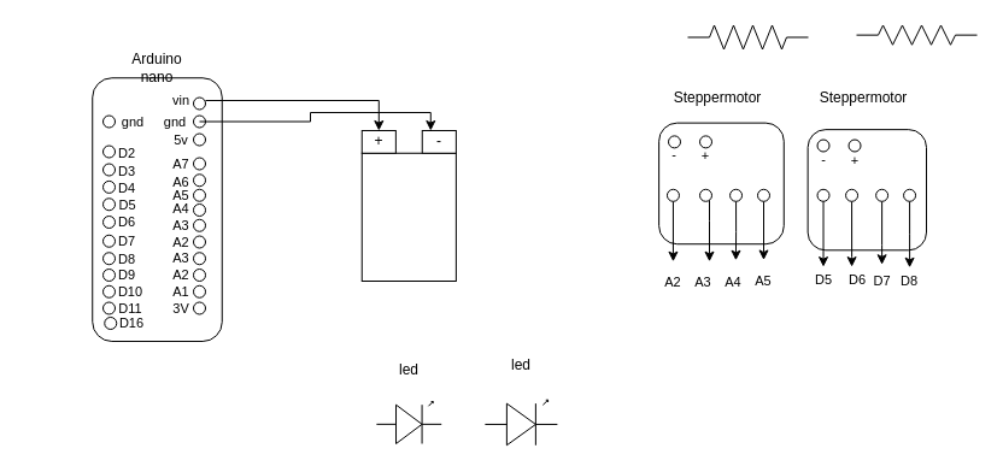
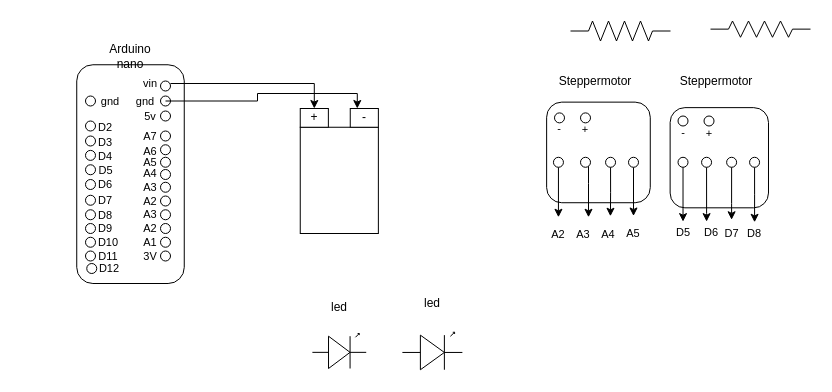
  <mxCell id="0" />
  <mxCell id="1" parent="0" />
  <mxCell id="2" value="" style="verticalLabelPosition=bottom;shadow=0;dashed=0;align=center;html=1;verticalAlign=top;shape=mxgraph.electrical.opto_electronics.led_1;pointerEvents=1;" parent="1" vertex="1"><mxGeometry x="311.88" y="333" width="53.85" height="35" as="geometry" /></mxCell>
  <mxCell id="3" value="" style="verticalLabelPosition=bottom;shadow=0;dashed=0;align=center;html=1;verticalAlign=top;shape=mxgraph.electrical.opto_electronics.led_1;pointerEvents=1;" parent="1" vertex="1"><mxGeometry x="401.88" y="331.75" width="60" height="37.5" as="geometry" /></mxCell>
  <mxCell id="4" value="" style="pointerEvents=1;verticalLabelPosition=bottom;shadow=0;dashed=0;align=center;html=1;verticalAlign=top;shape=mxgraph.electrical.resistors.resistor_2;" parent="1" vertex="1"><mxGeometry x="570" y="20.5" width="100" height="20" as="geometry" /></mxCell>
  <mxCell id="5" value="" style="pointerEvents=1;verticalLabelPosition=bottom;shadow=0;dashed=0;align=center;html=1;verticalAlign=top;shape=mxgraph.electrical.resistors.resistor_2;" parent="1" vertex="1"><mxGeometry x="710" y="20.5" width="100" height="16.25" as="geometry" /></mxCell>
  <mxCell id="6" value="" style="rounded=1;whiteSpace=wrap;html=1;rotation=-90;" parent="1" vertex="1"><mxGeometry x="20.63" y="119.88" width="218.75" height="107.5" as="geometry" /></mxCell>
  <mxCell id="7" value="" style="rounded=1;whiteSpace=wrap;html=1;rotation=-90;" parent="1" vertex="1"><mxGeometry x="547.65" y="100.11" width="100.6" height="103.64" as="geometry" /></mxCell>
  <mxCell id="8" value="" style="ellipse;whiteSpace=wrap;html=1;" parent="1" vertex="1"><mxGeometry x="160" y="80.5" width="10" height="10" as="geometry" /></mxCell>
  <mxCell id="9" value="" style="ellipse;whiteSpace=wrap;html=1;" parent="1" vertex="1"><mxGeometry x="160" y="95.5" width="10" height="10" as="geometry" /></mxCell>
  <mxCell id="10" value="" style="ellipse;whiteSpace=wrap;html=1;" parent="1" vertex="1"><mxGeometry x="160" y="110.5" width="10" height="10" as="geometry" /></mxCell>
  <mxCell id="11" value="" style="edgeStyle=orthogonalEdgeStyle;rounded=0;orthogonalLoop=1;jettySize=auto;html=1;entryX=0.5;entryY=0;entryDx=0;entryDy=0;" edge="1" parent="1" source="12" target="91"><mxGeometry relative="1" as="geometry"><mxPoint x="327.87" y="70.514" as="targetPoint" /></mxGeometry></mxCell>
  <mxCell id="12" value="&lt;font style=&quot;font-size: 11px&quot;&gt;vin&lt;/font&gt;" style="text;html=1;strokeColor=none;fillColor=none;align=center;verticalAlign=middle;whiteSpace=wrap;rounded=0;" parent="1" vertex="1"><mxGeometry x="130" y="73" width="40" height="20" as="geometry" /></mxCell>
  <mxCell id="13" value="" style="edgeStyle=orthogonalEdgeStyle;rounded=0;orthogonalLoop=1;jettySize=auto;html=1;entryX=0.25;entryY=0;entryDx=0;entryDy=0;" edge="1" parent="1" source="14" target="92"><mxGeometry relative="1" as="geometry"><mxPoint x="280" y="84.25" as="targetPoint" /><Array as="points"><mxPoint x="257" y="101" /><mxPoint x="257" y="93" /><mxPoint x="357" y="93" /></Array></mxGeometry></mxCell>
  <mxCell id="14" value="gnd" style="text;html=1;strokeColor=none;fillColor=none;align=center;verticalAlign=middle;whiteSpace=wrap;rounded=0;fontSize=11;" parent="1" vertex="1"><mxGeometry x="125" y="90.5" width="40" height="20" as="geometry" /></mxCell>
  <mxCell id="15" value="5v" style="text;html=1;strokeColor=none;fillColor=none;align=center;verticalAlign=middle;whiteSpace=wrap;rounded=0;fontSize=11;" parent="1" vertex="1"><mxGeometry x="130" y="105.5" width="40" height="20" as="geometry" /></mxCell>
  <mxCell id="16" value="Arduino nano" style="text;html=1;strokeColor=none;fillColor=none;align=center;verticalAlign=middle;whiteSpace=wrap;rounded=0;" parent="1" vertex="1"><mxGeometry x="110" y="45.5" width="40" height="20" as="geometry" /></mxCell>
  <mxCell id="17" value="Steppermotor" style="text;html=1;strokeColor=none;fillColor=none;align=center;verticalAlign=middle;whiteSpace=wrap;rounded=0;" parent="1" vertex="1"><mxGeometry x="575.05" y="70.5" width="40" height="20" as="geometry" /></mxCell>
  <mxCell id="18" value="Steppermotor" style="text;html=1;strokeColor=none;fillColor=none;align=center;verticalAlign=middle;whiteSpace=wrap;rounded=0;" parent="1" vertex="1"><mxGeometry x="696.12" y="70.5" width="40" height="20" as="geometry" /></mxCell>
  <mxCell id="19" value="led" style="text;html=1;strokeColor=none;fillColor=none;align=center;verticalAlign=middle;whiteSpace=wrap;rounded=0;" parent="1" vertex="1"><mxGeometry x="318.81" y="296.75" width="40" height="20" as="geometry" /></mxCell>
  <mxCell id="20" value="led" style="text;html=1;strokeColor=none;fillColor=none;align=center;verticalAlign=middle;whiteSpace=wrap;rounded=0;" parent="1" vertex="1"><mxGeometry x="411.88" y="293" width="40" height="20" as="geometry" /></mxCell>
  <mxCell id="21" value="" style="ellipse;whiteSpace=wrap;html=1;" parent="1" vertex="1"><mxGeometry x="160" y="130.5" width="10" height="10" as="geometry" /></mxCell>
  <mxCell id="22" value="" style="ellipse;whiteSpace=wrap;html=1;" parent="1" vertex="1"><mxGeometry x="160" y="144.25" width="10" height="10" as="geometry" /></mxCell>
  <mxCell id="23" value="" style="ellipse;whiteSpace=wrap;html=1;" parent="1" vertex="1"><mxGeometry x="160" y="156.75" width="10" height="10" as="geometry" /></mxCell>
  <mxCell id="24" value="" style="ellipse;whiteSpace=wrap;html=1;spacingTop=-8;" parent="1" vertex="1"><mxGeometry x="160" y="169" width="10" height="10" as="geometry" /></mxCell>
  <mxCell id="25" value="A7" style="text;html=1;strokeColor=none;fillColor=none;align=center;verticalAlign=middle;whiteSpace=wrap;rounded=0;fontSize=11;" parent="1" vertex="1"><mxGeometry x="130" y="125.5" width="40" height="20" as="geometry" /></mxCell>
  <mxCell id="26" value="&lt;br&gt;A6" style="text;html=1;strokeColor=none;fillColor=none;align=center;verticalAlign=middle;whiteSpace=wrap;rounded=0;fontSize=11;" parent="1" vertex="1"><mxGeometry x="130" y="133" width="40" height="21.25" as="geometry" /></mxCell>
  <mxCell id="27" value="&lt;br&gt;A5" style="text;html=1;strokeColor=none;fillColor=none;align=center;verticalAlign=middle;whiteSpace=wrap;rounded=0;fontSize=11;" parent="1" vertex="1"><mxGeometry x="130" y="145.5" width="40" height="18.75" as="geometry" /></mxCell>
  <mxCell id="28" value="&lt;br&gt;A4" style="text;html=1;strokeColor=none;fillColor=none;align=center;verticalAlign=middle;whiteSpace=wrap;rounded=0;fontSize=11;spacing=3;" parent="1" vertex="1"><mxGeometry x="135" y="164.25" width="30" height="3.75" as="geometry" /></mxCell>
  <mxCell id="29" value="" style="ellipse;whiteSpace=wrap;html=1;spacingTop=-8;" parent="1" vertex="1"><mxGeometry x="160" y="181.75" width="10" height="10" as="geometry" /></mxCell>
  <mxCell id="30" value="&lt;br&gt;A3" style="text;html=1;strokeColor=none;fillColor=none;align=center;verticalAlign=middle;whiteSpace=wrap;rounded=0;fontSize=11;spacing=3;" parent="1" vertex="1"><mxGeometry x="135" y="178" width="30" height="3.75" as="geometry" /></mxCell>
  <mxCell id="31" value="" style="ellipse;whiteSpace=wrap;html=1;spacingTop=-8;" parent="1" vertex="1"><mxGeometry x="160" y="195.5" width="10" height="10" as="geometry" /></mxCell>
  <mxCell id="32" value="&lt;br&gt;A2" style="text;html=1;strokeColor=none;fillColor=none;align=center;verticalAlign=middle;whiteSpace=wrap;rounded=0;fontSize=11;spacing=3;" parent="1" vertex="1"><mxGeometry x="135" y="191.75" width="30" height="3.75" as="geometry" /></mxCell>
  <mxCell id="33" value="" style="ellipse;whiteSpace=wrap;html=1;" parent="1" vertex="1"><mxGeometry x="85" y="95.5" width="10" height="10" as="geometry" /></mxCell>
  <mxCell id="34" value="gnd" style="text;html=1;strokeColor=none;fillColor=none;align=center;verticalAlign=middle;whiteSpace=wrap;rounded=0;fontSize=11;" parent="1" vertex="1"><mxGeometry x="90" y="90.5" width="40" height="20" as="geometry" /></mxCell>
  <mxCell id="35" value="" style="ellipse;whiteSpace=wrap;html=1;" parent="1" vertex="1"><mxGeometry x="85" y="120.5" width="10" height="10" as="geometry" /></mxCell>
  <mxCell id="36" value="" style="ellipse;whiteSpace=wrap;html=1;" parent="1" vertex="1"><mxGeometry x="85" y="135.5" width="10" height="10" as="geometry" /></mxCell>
  <mxCell id="37" value="" style="ellipse;whiteSpace=wrap;html=1;" parent="1" vertex="1"><mxGeometry x="85" y="149.88" width="10" height="10" as="geometry" /></mxCell>
  <mxCell id="38" value="" style="ellipse;whiteSpace=wrap;html=1;" parent="1" vertex="1"><mxGeometry x="85" y="164.25" width="10" height="10" as="geometry" /></mxCell>
  <mxCell id="39" value="" style="ellipse;whiteSpace=wrap;html=1;" parent="1" vertex="1"><mxGeometry x="85" y="179" width="10" height="10" as="geometry" /></mxCell>
  <mxCell id="40" value="&lt;br&gt;D2" style="text;html=1;strokeColor=none;fillColor=none;align=center;verticalAlign=middle;whiteSpace=wrap;rounded=0;fontSize=11;" parent="1" vertex="1"><mxGeometry x="85" y="109.25" width="40" height="21.25" as="geometry" /></mxCell>
  <mxCell id="41" value="&lt;br&gt;D3" style="text;html=1;strokeColor=none;fillColor=none;align=center;verticalAlign=middle;whiteSpace=wrap;rounded=0;fontSize=11;" parent="1" vertex="1"><mxGeometry x="85" y="124.25" width="40" height="21.25" as="geometry" /></mxCell>
  <mxCell id="42" value="&lt;br&gt;D4" style="text;html=1;strokeColor=none;fillColor=none;align=center;verticalAlign=middle;whiteSpace=wrap;rounded=0;fontSize=11;" parent="1" vertex="1"><mxGeometry x="85" y="138.62" width="40" height="21.25" as="geometry" /></mxCell>
  <mxCell id="43" value="D5" style="text;html=1;strokeColor=none;fillColor=none;align=center;verticalAlign=middle;whiteSpace=wrap;rounded=0;fontSize=11;" parent="1" vertex="1"><mxGeometry x="87.5" y="164.25" width="35" height="10.62" as="geometry" /></mxCell>
  <mxCell id="44" value="&lt;br&gt;D6" style="text;html=1;strokeColor=none;fillColor=none;align=center;verticalAlign=middle;whiteSpace=wrap;rounded=0;fontSize=11;" parent="1" vertex="1"><mxGeometry x="85" y="166.75" width="40" height="21.25" as="geometry" /></mxCell>
  <mxCell id="45" value="" style="edgeStyle=orthogonalEdgeStyle;rounded=0;orthogonalLoop=1;jettySize=auto;html=1;" edge="1" parent="1" source="46" target="69"><mxGeometry relative="1" as="geometry"><Array as="points" /></mxGeometry></mxCell>
  <mxCell id="46" value="" style="ellipse;whiteSpace=wrap;html=1;spacingTop=-8;" parent="1" vertex="1"><mxGeometry x="552.95" y="156.79" width="10" height="10" as="geometry" /></mxCell>
  <mxCell id="47" value="" style="edgeStyle=orthogonalEdgeStyle;rounded=0;orthogonalLoop=1;jettySize=auto;html=1;entryX=0;entryY=0;entryDx=0;entryDy=0;" edge="1" parent="1" source="48" target="73"><mxGeometry relative="1" as="geometry"><Array as="points"><mxPoint x="588" y="183" /><mxPoint x="588" y="183" /></Array></mxGeometry></mxCell>
  <mxCell id="48" value="" style="ellipse;whiteSpace=wrap;html=1;spacingTop=-8;" parent="1" vertex="1"><mxGeometry x="580" y="156.79" width="10" height="10" as="geometry" /></mxCell>
  <mxCell id="49" value="" style="ellipse;whiteSpace=wrap;html=1;" parent="1" vertex="1"><mxGeometry x="85" y="194.75" width="10" height="10" as="geometry" /></mxCell>
  <mxCell id="50" value="&lt;br&gt;D7" style="text;html=1;strokeColor=none;fillColor=none;align=center;verticalAlign=middle;whiteSpace=wrap;rounded=0;fontSize=11;" parent="1" vertex="1"><mxGeometry x="85" y="182.5" width="40" height="21.25" as="geometry" /></mxCell>
  <mxCell id="51" value="" style="ellipse;whiteSpace=wrap;html=1;spacingTop=-8;" parent="1" vertex="1"><mxGeometry x="160" y="209.25" width="10" height="10" as="geometry" /></mxCell>
  <mxCell id="52" value="&lt;br&gt;A3" style="text;html=1;strokeColor=none;fillColor=none;align=center;verticalAlign=middle;whiteSpace=wrap;rounded=0;fontSize=11;spacing=3;" parent="1" vertex="1"><mxGeometry x="135" y="205.5" width="30" height="3.75" as="geometry" /></mxCell>
  <mxCell id="53" value="" style="ellipse;whiteSpace=wrap;html=1;spacingTop=-8;" parent="1" vertex="1"><mxGeometry x="160" y="223" width="10" height="10" as="geometry" /></mxCell>
  <mxCell id="54" value="&lt;br&gt;A2" style="text;html=1;strokeColor=none;fillColor=none;align=center;verticalAlign=middle;whiteSpace=wrap;rounded=0;fontSize=11;spacing=3;" parent="1" vertex="1"><mxGeometry x="135" y="219.25" width="30" height="3.75" as="geometry" /></mxCell>
  <mxCell id="55" value="" style="ellipse;whiteSpace=wrap;html=1;spacingTop=-8;" parent="1" vertex="1"><mxGeometry x="160" y="236.75" width="10" height="10" as="geometry" /></mxCell>
  <mxCell id="56" value="&lt;br&gt;A1" style="text;html=1;strokeColor=none;fillColor=none;align=center;verticalAlign=middle;whiteSpace=wrap;rounded=0;fontSize=11;spacing=3;" parent="1" vertex="1"><mxGeometry x="135" y="233" width="30" height="3.75" as="geometry" /></mxCell>
  <mxCell id="57" value="&lt;br&gt;3V" style="text;html=1;strokeColor=none;fillColor=none;align=center;verticalAlign=middle;whiteSpace=wrap;rounded=0;fontSize=11;spacing=3;" parent="1" vertex="1"><mxGeometry x="135" y="246.75" width="30" height="3.75" as="geometry" /></mxCell>
  <mxCell id="58" value="" style="ellipse;whiteSpace=wrap;html=1;spacingTop=-8;" parent="1" vertex="1"><mxGeometry x="160" y="250.5" width="10" height="10" as="geometry" /></mxCell>
  <mxCell id="59" value="" style="ellipse;whiteSpace=wrap;html=1;" parent="1" vertex="1"><mxGeometry x="85" y="209.25" width="10" height="10" as="geometry" /></mxCell>
  <mxCell id="60" value="&lt;br&gt;D8" style="text;html=1;strokeColor=none;fillColor=none;align=center;verticalAlign=middle;whiteSpace=wrap;rounded=0;fontSize=11;" parent="1" vertex="1"><mxGeometry x="85" y="197" width="40" height="21.25" as="geometry" /></mxCell>
  <mxCell id="61" value="" style="ellipse;whiteSpace=wrap;html=1;" parent="1" vertex="1"><mxGeometry x="85" y="223" width="10" height="10" as="geometry" /></mxCell>
  <mxCell id="62" value="&lt;br&gt;D9" style="text;html=1;strokeColor=none;fillColor=none;align=center;verticalAlign=middle;whiteSpace=wrap;rounded=0;fontSize=11;" parent="1" vertex="1"><mxGeometry x="85" y="210.75" width="40" height="21.25" as="geometry" /></mxCell>
  <mxCell id="63" value="" style="ellipse;whiteSpace=wrap;html=1;" parent="1" vertex="1"><mxGeometry x="85" y="236.75" width="10" height="10" as="geometry" /></mxCell>
  <mxCell id="64" value="&lt;br&gt;D10" style="text;html=1;strokeColor=none;fillColor=none;align=center;verticalAlign=middle;whiteSpace=wrap;rounded=0;fontSize=11;" parent="1" vertex="1"><mxGeometry x="87.5" y="224.25" width="40" height="21.25" as="geometry" /></mxCell>
  <mxCell id="65" value="&lt;br&gt;D11" style="text;html=1;strokeColor=none;fillColor=none;align=center;verticalAlign=middle;whiteSpace=wrap;rounded=0;fontSize=11;" parent="1" vertex="1"><mxGeometry x="87.5" y="238" width="40" height="21.25" as="geometry" /></mxCell>
  <mxCell id="66" value="" style="ellipse;whiteSpace=wrap;html=1;" parent="1" vertex="1"><mxGeometry x="85" y="250.5" width="10" height="10" as="geometry" /></mxCell>
- <mxCell id="67" value="&lt;br&gt;D16" style="text;html=1;strokeColor=none;fillColor=none;align=center;verticalAlign=middle;whiteSpace=wrap;rounded=0;fontSize=11;" parent="1" vertex="1"><mxGeometry x="88.75" y="250.5" width="40" height="21.25" as="geometry" /></mxCell>
+ <mxCell id="67" value="&lt;br&gt;D12" style="text;html=1;strokeColor=none;fillColor=none;align=center;verticalAlign=middle;whiteSpace=wrap;rounded=0;fontSize=11;" parent="1" vertex="1"><mxGeometry x="88.75" y="250.5" width="40" height="21.25" as="geometry" /></mxCell>
  <mxCell id="68" value="" style="ellipse;whiteSpace=wrap;html=1;" parent="1" vertex="1"><mxGeometry x="86.25" y="263" width="10" height="10" as="geometry" /></mxCell>
  <mxCell id="69" value="&lt;br&gt;A2" style="text;html=1;strokeColor=none;fillColor=none;align=center;verticalAlign=middle;whiteSpace=wrap;rounded=0;fontSize=11;" parent="1" vertex="1"><mxGeometry x="537.95" y="216.75" width="40" height="21.25" as="geometry" /></mxCell>
  <mxCell id="70" value="&lt;br&gt;A3" style="text;html=1;strokeColor=none;fillColor=none;align=center;verticalAlign=middle;whiteSpace=wrap;rounded=0;fontSize=11;" parent="1" vertex="1"><mxGeometry x="562.95" y="216.75" width="40" height="21.25" as="geometry" /></mxCell>
  <mxCell id="71" value="" style="edgeStyle=orthogonalEdgeStyle;rounded=0;orthogonalLoop=1;jettySize=auto;html=1;entryX=0.548;entryY=-0.047;entryDx=0;entryDy=0;entryPerimeter=0;" edge="1" parent="1" source="72" target="73"><mxGeometry relative="1" as="geometry" /></mxCell>
  <mxCell id="72" value="" style="ellipse;whiteSpace=wrap;html=1;spacingTop=-8;" parent="1" vertex="1"><mxGeometry x="605.05" y="156.79" width="10" height="10" as="geometry" /></mxCell>
  <mxCell id="73" value="&lt;br&gt;A4" style="text;html=1;strokeColor=none;fillColor=none;align=center;verticalAlign=middle;whiteSpace=wrap;rounded=0;fontSize=11;" parent="1" vertex="1"><mxGeometry x="588" y="216.75" width="40" height="21.25" as="geometry" /></mxCell>
  <mxCell id="74" value="" style="edgeStyle=orthogonalEdgeStyle;rounded=0;orthogonalLoop=1;jettySize=auto;html=1;entryX=0.5;entryY=0;entryDx=0;entryDy=0;" edge="1" parent="1" source="75" target="76"><mxGeometry relative="1" as="geometry"><mxPoint x="633" y="221.79" as="targetPoint" /></mxGeometry></mxCell>
  <mxCell id="75" value="" style="ellipse;whiteSpace=wrap;html=1;spacingTop=-8;" parent="1" vertex="1"><mxGeometry x="628" y="156.79" width="10" height="10" as="geometry" /></mxCell>
  <mxCell id="76" value="&lt;br&gt;A5" style="text;html=1;strokeColor=none;fillColor=none;align=center;verticalAlign=middle;whiteSpace=wrap;rounded=0;fontSize=11;" parent="1" vertex="1"><mxGeometry x="613" y="215.5" width="40" height="21.25" as="geometry" /></mxCell>
  <mxCell id="77" value="" style="rounded=1;whiteSpace=wrap;html=1;rotation=-90;" parent="1" vertex="1"><mxGeometry x="668.72" y="108.04" width="100.19" height="98.36" as="geometry" /></mxCell>
  <mxCell id="78" value="" style="edgeStyle=orthogonalEdgeStyle;rounded=0;orthogonalLoop=1;jettySize=auto;html=1;" edge="1" parent="1" source="79" target="82"><mxGeometry relative="1" as="geometry" /></mxCell>
  <mxCell id="79" value="" style="ellipse;whiteSpace=wrap;html=1;spacingTop=-8;" parent="1" vertex="1"><mxGeometry x="677.52" y="156.79" width="10" height="10" as="geometry" /></mxCell>
  <mxCell id="80" value="" style="edgeStyle=orthogonalEdgeStyle;rounded=0;orthogonalLoop=1;jettySize=auto;html=1;" edge="1" parent="1" source="81" target="83"><mxGeometry relative="1" as="geometry"><Array as="points"><mxPoint x="706" y="213" /><mxPoint x="706" y="213" /></Array></mxGeometry></mxCell>
  <mxCell id="81" value="" style="ellipse;whiteSpace=wrap;html=1;spacingTop=-8;" parent="1" vertex="1"><mxGeometry x="701.07" y="156.79" width="10" height="10" as="geometry" /></mxCell>
  <mxCell id="82" value="D5" style="text;html=1;strokeColor=none;fillColor=none;align=center;verticalAlign=middle;whiteSpace=wrap;rounded=0;fontSize=11;" parent="1" vertex="1"><mxGeometry x="662.52" y="221.13" width="40" height="21.25" as="geometry" /></mxCell>
  <mxCell id="83" value="D6" style="text;html=1;strokeColor=none;fillColor=none;align=center;verticalAlign=middle;whiteSpace=wrap;rounded=0;fontSize=11;" parent="1" vertex="1"><mxGeometry x="691.07" y="221.13" width="40" height="21.25" as="geometry" /></mxCell>
  <mxCell id="84" value="" style="edgeStyle=orthogonalEdgeStyle;rounded=0;orthogonalLoop=1;jettySize=auto;html=1;" edge="1" parent="1" source="85" target="86"><mxGeometry relative="1" as="geometry"><Array as="points"><mxPoint x="731" y="203" /><mxPoint x="731" y="203" /></Array></mxGeometry></mxCell>
  <mxCell id="85" value="" style="ellipse;whiteSpace=wrap;html=1;spacingTop=-8;" parent="1" vertex="1"><mxGeometry x="726.12" y="156.79" width="10" height="10" as="geometry" /></mxCell>
  <mxCell id="86" value="&lt;br&gt;D7" style="text;html=1;strokeColor=none;fillColor=none;align=center;verticalAlign=middle;whiteSpace=wrap;rounded=0;fontSize=11;" parent="1" vertex="1"><mxGeometry x="711.68" y="219.25" width="38.88" height="13.75" as="geometry" /></mxCell>
  <mxCell id="87" value="" style="edgeStyle=orthogonalEdgeStyle;rounded=0;orthogonalLoop=1;jettySize=auto;html=1;" edge="1" parent="1" source="88"><mxGeometry relative="1" as="geometry"><mxPoint x="754.07" y="221.79" as="targetPoint" /></mxGeometry></mxCell>
  <mxCell id="88" value="" style="ellipse;whiteSpace=wrap;html=1;spacingTop=-8;" parent="1" vertex="1"><mxGeometry x="749.07" y="156.79" width="10" height="10" as="geometry" /></mxCell>
  <mxCell id="89" value="&lt;br&gt;D8" style="text;html=1;strokeColor=none;fillColor=none;align=center;verticalAlign=middle;whiteSpace=wrap;rounded=0;fontSize=11;" parent="1" vertex="1"><mxGeometry x="741.01" y="219.25" width="26.12" height="13.75" as="geometry" /></mxCell>
  <mxCell id="90" value="" style="rounded=0;whiteSpace=wrap;html=1;" vertex="1" parent="1"><mxGeometry x="299.75" y="126.75" width="78.12" height="106.25" as="geometry" /></mxCell>
  <mxCell id="91" value="" style="rounded=0;whiteSpace=wrap;html=1;" vertex="1" parent="1"><mxGeometry x="299.75" y="108" width="28.12" height="18.75" as="geometry" /></mxCell>
  <mxCell id="92" value="" style="rounded=0;whiteSpace=wrap;html=1;" vertex="1" parent="1"><mxGeometry x="349.75" y="108" width="28.12" height="18.75" as="geometry" /></mxCell>
  <mxCell id="93" value="+" style="text;html=1;strokeColor=none;fillColor=none;align=center;verticalAlign=middle;whiteSpace=wrap;rounded=0;" vertex="1" parent="1"><mxGeometry x="308.81" y="112.38" width="10" height="10" as="geometry" /></mxCell>
  <mxCell id="94" value="-" style="text;html=1;strokeColor=none;fillColor=none;align=center;verticalAlign=middle;whiteSpace=wrap;rounded=0;" vertex="1" parent="1"><mxGeometry x="358.81" y="112.38" width="10" height="10" as="geometry" /></mxCell>
  <mxCell id="95" value="" style="ellipse;whiteSpace=wrap;html=1;spacingTop=-8;" vertex="1" parent="1"><mxGeometry x="554" y="112.38" width="10" height="10" as="geometry" /></mxCell>
  <mxCell id="96" value="" style="ellipse;whiteSpace=wrap;html=1;spacingTop=-8;" vertex="1" parent="1"><mxGeometry x="580" y="112.38" width="10" height="10" as="geometry" /></mxCell>
  <mxCell id="97" value="" style="ellipse;whiteSpace=wrap;html=1;spacingTop=-8;" vertex="1" parent="1"><mxGeometry x="677.52" y="115.5" width="10" height="10" as="geometry" /></mxCell>
  <mxCell id="98" value="" style="ellipse;whiteSpace=wrap;html=1;spacingTop=-8;" vertex="1" parent="1"><mxGeometry x="703.52" y="115.5" width="10" height="10" as="geometry" /></mxCell>
  <mxCell id="99" value="-" style="text;html=1;strokeColor=none;fillColor=none;align=center;verticalAlign=middle;whiteSpace=wrap;rounded=0;fontSize=11;" vertex="1" parent="1"><mxGeometry x="539" y="119.88" width="40" height="16.25" as="geometry" /></mxCell>
  <mxCell id="100" value="+" style="text;html=1;strokeColor=none;fillColor=none;align=center;verticalAlign=middle;whiteSpace=wrap;rounded=0;fontSize=11;" vertex="1" parent="1"><mxGeometry x="565.05" y="120.5" width="40" height="16.25" as="geometry" /></mxCell>
  <mxCell id="101" value="-" style="text;html=1;strokeColor=none;fillColor=none;align=center;verticalAlign=middle;whiteSpace=wrap;rounded=0;fontSize=11;" vertex="1" parent="1"><mxGeometry x="662.52" y="124.25" width="40" height="16.25" as="geometry" /></mxCell>
  <mxCell id="102" value="+" style="text;html=1;strokeColor=none;fillColor=none;align=center;verticalAlign=middle;whiteSpace=wrap;rounded=0;fontSize=11;" vertex="1" parent="1"><mxGeometry x="688.57" y="124.87" width="40" height="16.25" as="geometry" /></mxCell>
